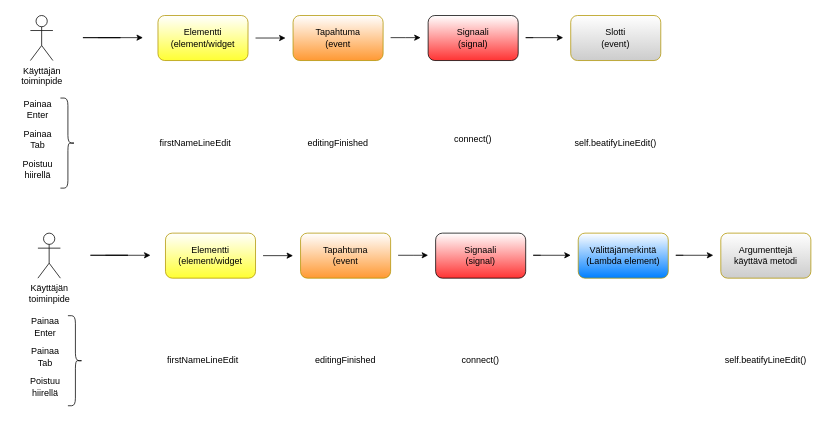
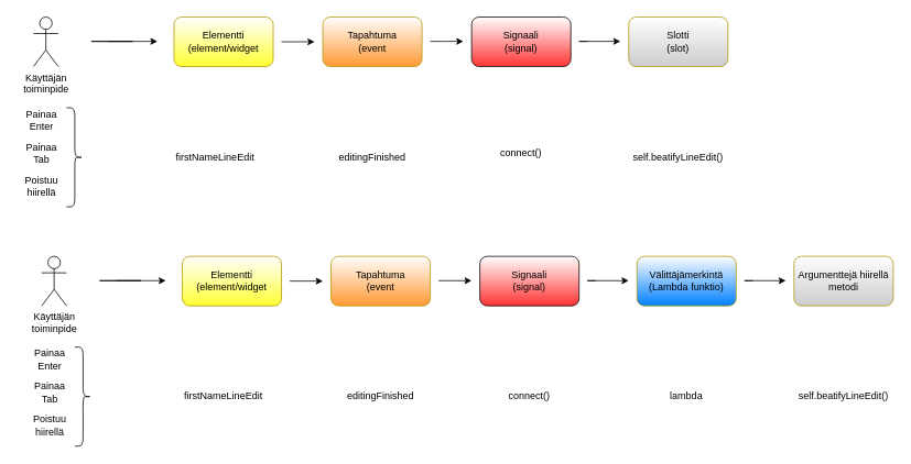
  <mxCell id="0" />
  <mxCell id="1" parent="0" />
  <mxCell id="2" value="Käyttäjän&lt;div&gt;toiminpide&lt;/div&gt;" style="shape=umlActor;verticalLabelPosition=bottom;verticalAlign=top;html=1;outlineConnect=0;" vertex="1" parent="1"><mxGeometry x="40" y="20" width="30" height="60" as="geometry" /></mxCell>
  <mxCell id="3" value="" style="endArrow=classic;html=1;rounded=0;" edge="1" parent="1"><mxGeometry width="50" height="50" relative="1" as="geometry"><mxPoint x="130" y="49.5" as="sourcePoint" /><mxPoint x="190" y="49.5" as="targetPoint" /><Array as="points"><mxPoint x="160" y="49.5" /><mxPoint x="110" y="49.5" /></Array></mxGeometry></mxCell>
  <mxCell id="4" value="Elementti&lt;div&gt;(element/widget&lt;/div&gt;" style="rounded=1;whiteSpace=wrap;html=1;fillColor=#FFFFFF;fontColor=#000000;strokeColor=#B09500;gradientColor=#FFFF33;" vertex="1" parent="1"><mxGeometry x="210" y="20" width="120" height="60" as="geometry" /></mxCell>
  <mxCell id="5" value="Tapahtuma&lt;div&gt;(event&lt;/div&gt;" style="rounded=1;whiteSpace=wrap;html=1;fillColor=#FFFFFF;fontColor=#000000;strokeColor=#B09500;gradientColor=#FF9933;" vertex="1" parent="1"><mxGeometry x="390" y="20" width="120" height="60" as="geometry" /></mxCell>
  <mxCell id="6" value="Signaali&lt;div&gt;(signal)&lt;/div&gt;" style="rounded=1;whiteSpace=wrap;html=1;gradientColor=#FF3333;" vertex="1" parent="1"><mxGeometry x="570" y="20" width="120" height="60" as="geometry" /></mxCell>
- <mxCell id="7" value="Slotti&lt;div&gt;(event)&lt;/div&gt;" style="rounded=1;whiteSpace=wrap;html=1;fillColor=#FFFFFF;fontColor=#000000;strokeColor=#B09500;gradientColor=#CCCCCC;" vertex="1" parent="1"><mxGeometry x="760" y="20" width="120" height="60" as="geometry" /></mxCell>
+ <mxCell id="7" value="Slotti&lt;div&gt;(slot)&lt;/div&gt;" style="rounded=1;whiteSpace=wrap;html=1;fillColor=#FFFFFF;fontColor=#000000;strokeColor=#B09500;gradientColor=#CCCCCC;" vertex="1" parent="1"><mxGeometry x="760" y="20" width="120" height="60" as="geometry" /></mxCell>
  <mxCell id="8" value="" style="endArrow=classic;html=1;rounded=0;" edge="1" parent="1"><mxGeometry width="50" height="50" relative="1" as="geometry"><mxPoint x="340" y="50" as="sourcePoint" /><mxPoint x="380" y="50" as="targetPoint" /><Array as="points"><mxPoint x="380" y="50" /></Array></mxGeometry></mxCell>
  <mxCell id="9" value="" style="endArrow=classic;html=1;rounded=0;" edge="1" parent="1"><mxGeometry width="50" height="50" relative="1" as="geometry"><mxPoint x="520" y="49.5" as="sourcePoint" /><mxPoint x="560" y="49.5" as="targetPoint" /><Array as="points"><mxPoint x="540" y="49.5" /><mxPoint x="560" y="49.5" /></Array></mxGeometry></mxCell>
  <mxCell id="10" value="" style="endArrow=classic;html=1;rounded=0;" edge="1" parent="1"><mxGeometry width="50" height="50" relative="1" as="geometry"><mxPoint x="710" y="49.5" as="sourcePoint" /><mxPoint x="750" y="49.5" as="targetPoint" /><Array as="points"><mxPoint x="700" y="49.5" /><mxPoint x="750" y="49.5" /></Array></mxGeometry></mxCell>
  <mxCell id="11" value="Painaa&lt;div&gt;Enter&lt;/div&gt;" style="text;html=1;align=center;verticalAlign=middle;whiteSpace=wrap;rounded=0;" vertex="1" parent="1"><mxGeometry x="20" y="130" width="60" height="30" as="geometry" /></mxCell>
  <mxCell id="12" value="firstNameLineEdit" style="text;html=1;align=center;verticalAlign=middle;whiteSpace=wrap;rounded=0;" vertex="1" parent="1"><mxGeometry x="230" y="175" width="60" height="30" as="geometry" /></mxCell>
  <mxCell id="13" value="editingFinished" style="text;html=1;align=center;verticalAlign=middle;whiteSpace=wrap;rounded=0;" vertex="1" parent="1"><mxGeometry x="420" y="175" width="60" height="30" as="geometry" /></mxCell>
  <mxCell id="14" value="Painaa&lt;div&gt;Tab&lt;/div&gt;" style="text;html=1;align=center;verticalAlign=middle;whiteSpace=wrap;rounded=0;" vertex="1" parent="1"><mxGeometry x="20" y="170" width="60" height="30" as="geometry" /></mxCell>
  <mxCell id="15" value="Poistuu&lt;div&gt;hiirellä&lt;/div&gt;" style="text;html=1;align=center;verticalAlign=middle;whiteSpace=wrap;rounded=0;" vertex="1" parent="1"><mxGeometry x="20" y="210" width="60" height="30" as="geometry" /></mxCell>
  <mxCell id="16" value="connect()" style="text;html=1;align=center;verticalAlign=middle;whiteSpace=wrap;rounded=0;" vertex="1" parent="1"><mxGeometry x="600" y="170" width="60" height="30" as="geometry" /></mxCell>
  <mxCell id="17" value="self.beatifyLineEdit()" style="text;html=1;align=center;verticalAlign=middle;whiteSpace=wrap;rounded=0;" vertex="1" parent="1"><mxGeometry x="790" y="175" width="60" height="30" as="geometry" /></mxCell>
  <mxCell id="18" value="" style="shape=curlyBracket;whiteSpace=wrap;html=1;rounded=1;flipH=1;labelPosition=right;verticalLabelPosition=middle;align=left;verticalAlign=middle;" vertex="1" parent="1"><mxGeometry x="80" y="130" width="20" height="120" as="geometry" /></mxCell>
  <mxCell id="19" value="Käyttäjän&lt;div&gt;toiminpide&lt;/div&gt;" style="shape=umlActor;verticalLabelPosition=bottom;verticalAlign=top;html=1;outlineConnect=0;" vertex="1" parent="1"><mxGeometry x="50" y="310" width="30" height="60" as="geometry" /></mxCell>
  <mxCell id="20" value="" style="endArrow=classic;html=1;rounded=0;" edge="1" parent="1"><mxGeometry width="50" height="50" relative="1" as="geometry"><mxPoint x="140" y="339.5" as="sourcePoint" /><mxPoint x="200" y="339.5" as="targetPoint" /><Array as="points"><mxPoint x="170" y="339.5" /><mxPoint x="120" y="339.5" /></Array></mxGeometry></mxCell>
  <mxCell id="21" value="Elementti&lt;div&gt;(element/widget&lt;/div&gt;" style="rounded=1;whiteSpace=wrap;html=1;fillColor=#FFFFFF;fontColor=#000000;strokeColor=#B09500;gradientColor=#FFFF33;" vertex="1" parent="1"><mxGeometry x="220" y="310" width="120" height="60" as="geometry" /></mxCell>
  <mxCell id="22" value="Tapahtuma&lt;div&gt;(event&lt;/div&gt;" style="rounded=1;whiteSpace=wrap;html=1;fillColor=#FFFFFF;fontColor=#000000;strokeColor=#B09500;gradientColor=#FF9933;" vertex="1" parent="1"><mxGeometry x="400" y="310" width="120" height="60" as="geometry" /></mxCell>
  <mxCell id="23" value="Signaali&lt;div&gt;(signal)&lt;/div&gt;" style="rounded=1;whiteSpace=wrap;html=1;gradientColor=#FF3333;" vertex="1" parent="1"><mxGeometry x="580" y="310" width="120" height="60" as="geometry" /></mxCell>
- <mxCell id="24" value="Välittäjämerkintä&lt;div&gt;(Lambda element)&lt;/div&gt;" style="rounded=1;whiteSpace=wrap;html=1;fillColor=#FFFFFF;fontColor=#000000;strokeColor=#B09500;gradientColor=#007FFF;" vertex="1" parent="1"><mxGeometry x="770" y="310" width="120" height="60" as="geometry" /></mxCell>
+ <mxCell id="24" value="Välittäjämerkintä&lt;div&gt;(Lambda funktio)&lt;/div&gt;" style="rounded=1;whiteSpace=wrap;html=1;fillColor=#FFFFFF;fontColor=#000000;strokeColor=#B09500;gradientColor=#007FFF;" vertex="1" parent="1"><mxGeometry x="770" y="310" width="120" height="60" as="geometry" /></mxCell>
  <mxCell id="25" value="" style="endArrow=classic;html=1;rounded=0;" edge="1" parent="1"><mxGeometry width="50" height="50" relative="1" as="geometry"><mxPoint x="350" y="340" as="sourcePoint" /><mxPoint x="390" y="340" as="targetPoint" /><Array as="points"><mxPoint x="390" y="340" /></Array></mxGeometry></mxCell>
  <mxCell id="26" value="" style="endArrow=classic;html=1;rounded=0;" edge="1" parent="1"><mxGeometry width="50" height="50" relative="1" as="geometry"><mxPoint x="530" y="339.5" as="sourcePoint" /><mxPoint x="570" y="339.5" as="targetPoint" /><Array as="points"><mxPoint x="550" y="339.5" /><mxPoint x="570" y="339.5" /></Array></mxGeometry></mxCell>
  <mxCell id="27" value="" style="endArrow=classic;html=1;rounded=0;" edge="1" parent="1"><mxGeometry width="50" height="50" relative="1" as="geometry"><mxPoint x="720" y="339.5" as="sourcePoint" /><mxPoint x="760" y="339.5" as="targetPoint" /><Array as="points"><mxPoint x="710" y="339.5" /><mxPoint x="760" y="339.5" /></Array></mxGeometry></mxCell>
  <mxCell id="28" value="Painaa&lt;div&gt;Enter&lt;/div&gt;" style="text;html=1;align=center;verticalAlign=middle;whiteSpace=wrap;rounded=0;" vertex="1" parent="1"><mxGeometry x="30" y="420" width="60" height="30" as="geometry" /></mxCell>
  <mxCell id="29" value="firstNameLineEdit" style="text;html=1;align=center;verticalAlign=middle;whiteSpace=wrap;rounded=0;" vertex="1" parent="1"><mxGeometry x="240" y="465" width="60" height="30" as="geometry" /></mxCell>
  <mxCell id="30" value="editingFinished" style="text;html=1;align=center;verticalAlign=middle;whiteSpace=wrap;rounded=0;" vertex="1" parent="1"><mxGeometry x="430" y="465" width="60" height="30" as="geometry" /></mxCell>
  <mxCell id="31" value="Painaa&lt;div&gt;Tab&lt;/div&gt;" style="text;html=1;align=center;verticalAlign=middle;whiteSpace=wrap;rounded=0;" vertex="1" parent="1"><mxGeometry x="30" y="460" width="60" height="30" as="geometry" /></mxCell>
  <mxCell id="32" value="Poistuu&lt;div&gt;hiirellä&lt;/div&gt;" style="text;html=1;align=center;verticalAlign=middle;whiteSpace=wrap;rounded=0;" vertex="1" parent="1"><mxGeometry x="30" y="500" width="60" height="30" as="geometry" /></mxCell>
  <mxCell id="33" value="connect()" style="text;html=1;align=center;verticalAlign=middle;whiteSpace=wrap;rounded=0;" vertex="1" parent="1"><mxGeometry x="610" y="465" width="60" height="30" as="geometry" /></mxCell>
  <mxCell id="34" value="self.beatifyLineEdit()" style="text;html=1;align=center;verticalAlign=middle;whiteSpace=wrap;rounded=0;" vertex="1" parent="1"><mxGeometry x="990" y="465" width="60" height="30" as="geometry" /></mxCell>
  <mxCell id="35" value="" style="shape=curlyBracket;whiteSpace=wrap;html=1;rounded=1;flipH=1;labelPosition=right;verticalLabelPosition=middle;align=left;verticalAlign=middle;" vertex="1" parent="1"><mxGeometry x="90" y="420" width="20" height="120" as="geometry" /></mxCell>
- <mxCell id="36" value="Argumenttejä käyttävä metodi" style="rounded=1;whiteSpace=wrap;html=1;fillColor=#FFFFFF;fontColor=#000000;strokeColor=#B09500;gradientColor=#CCCCCC;" vertex="1" parent="1"><mxGeometry x="960" y="310" width="120" height="60" as="geometry" /></mxCell>
+ <mxCell id="36" value="Argumenttejä hiirellä metodi" style="rounded=1;whiteSpace=wrap;html=1;fillColor=#FFFFFF;fontColor=#000000;strokeColor=#B09500;gradientColor=#CCCCCC;" vertex="1" parent="1"><mxGeometry x="960" y="310" width="120" height="60" as="geometry" /></mxCell>
  <mxCell id="37" value="" style="endArrow=classic;html=1;rounded=0;" edge="1" parent="1"><mxGeometry width="50" height="50" relative="1" as="geometry"><mxPoint x="910" y="339.5" as="sourcePoint" /><mxPoint x="950" y="339.5" as="targetPoint" /><Array as="points"><mxPoint x="900" y="339.5" /><mxPoint x="950" y="339.5" /></Array></mxGeometry></mxCell>
+ <mxCell id="38" value="lambda" style="text;html=1;align=center;verticalAlign=middle;whiteSpace=wrap;rounded=0;" vertex="1" parent="1"><mxGeometry x="800" y="465" width="60" height="30" as="geometry" /></mxCell>
